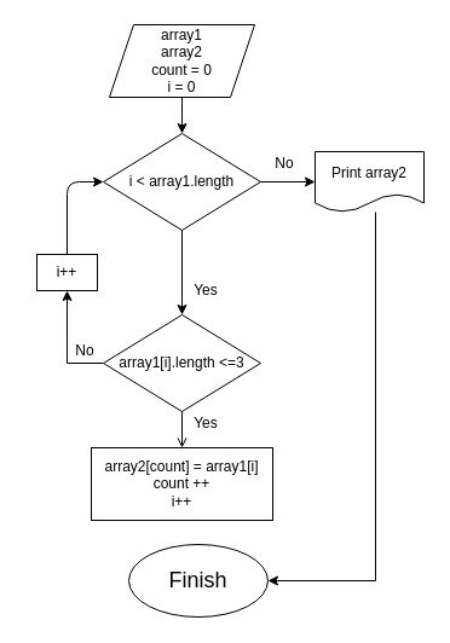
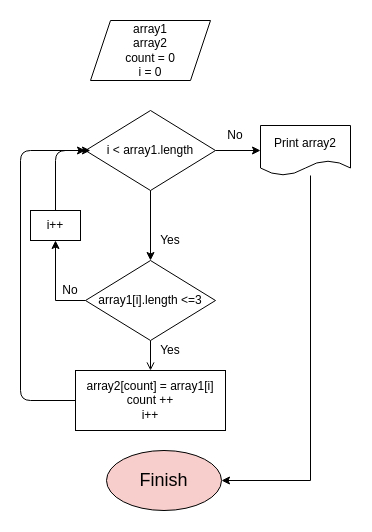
  <mxCell id="0" />
  <mxCell id="1" parent="0" />
- <mxCell id="2" value="" style="edgeStyle=orthogonalEdgeStyle;rounded=0;orthogonalLoop=1;jettySize=auto;html=1;" edge="1" parent="1" source="3" target="5"><mxGeometry relative="1" as="geometry" /></mxCell>
  <mxCell id="3" value="array1&lt;br&gt;array2&lt;br&gt;count = 0&lt;br&gt;i = 0" style="shape=parallelogram;perimeter=parallelogramPerimeter;whiteSpace=wrap;html=1;fixedSize=1;" vertex="1" parent="1"><mxGeometry x="90" y="20" width="120" height="60" as="geometry" /></mxCell>
  <mxCell id="4" value="" style="edgeStyle=orthogonalEdgeStyle;rounded=0;orthogonalLoop=1;jettySize=auto;html=1;" edge="1" parent="1" source="5" target="17"><mxGeometry relative="1" as="geometry" /></mxCell>
  <mxCell id="5" value="i &amp;lt; array1.length" style="rhombus;whiteSpace=wrap;html=1;" vertex="1" parent="1"><mxGeometry x="85" y="110" width="130" height="80" as="geometry" /></mxCell>
  <mxCell id="6" value="i++" style="whiteSpace=wrap;html=1;" vertex="1" parent="1"><mxGeometry x="30" y="210" width="50" height="30" as="geometry" /></mxCell>
  <mxCell id="7" value="" style="edgeStyle=orthogonalEdgeStyle;rounded=0;orthogonalLoop=1;jettySize=auto;html=1;endArrow=open;" edge="1" parent="1" source="9" target="10"><mxGeometry relative="1" as="geometry" /></mxCell>
  <mxCell id="8" value="" style="edgeStyle=orthogonalEdgeStyle;rounded=0;orthogonalLoop=1;jettySize=auto;html=1;" edge="1" parent="1" source="9" target="6"><mxGeometry relative="1" as="geometry"><Array as="points"><mxPoint x="55" y="300" /></Array></mxGeometry></mxCell>
  <mxCell id="9" value="array1[i].length &amp;lt;=3" style="rhombus;whiteSpace=wrap;html=1;" vertex="1" parent="1"><mxGeometry x="85" y="260" width="130" height="80" as="geometry" /></mxCell>
  <mxCell id="10" value="array2[count] = array1[i]&lt;br&gt;count ++&lt;br&gt;i++" style="whiteSpace=wrap;html=1;" vertex="1" parent="1"><mxGeometry x="75" y="370" width="150" height="60" as="geometry" /></mxCell>
+ <mxCell id="11" value="" style="endArrow=classic;html=1;exitX=0;exitY=0.5;exitDx=0;exitDy=0;entryX=0.038;entryY=0.5;entryDx=0;entryDy=0;entryPerimeter=0;" edge="1" parent="1" source="10" target="5"><mxGeometry width="50" height="50" relative="1" as="geometry"><mxPoint x="140" y="280" as="sourcePoint" /><mxPoint x="80" y="150" as="targetPoint" /><Array as="points"><mxPoint x="20" y="400" /><mxPoint x="20" y="150" /></Array></mxGeometry></mxCell>
  <mxCell id="12" value="Yes" style="text;html=1;strokeColor=none;fillColor=none;align=center;verticalAlign=middle;whiteSpace=wrap;rounded=0;" vertex="1" parent="1"><mxGeometry x="150" y="230" width="40" height="20" as="geometry" /></mxCell>
  <mxCell id="13" value="Yes" style="text;html=1;strokeColor=none;fillColor=none;align=center;verticalAlign=middle;whiteSpace=wrap;rounded=0;" vertex="1" parent="1"><mxGeometry x="150" y="340" width="40" height="20" as="geometry" /></mxCell>
  <mxCell id="14" value="No" style="text;html=1;strokeColor=none;fillColor=none;align=center;verticalAlign=middle;whiteSpace=wrap;rounded=0;" vertex="1" parent="1"><mxGeometry x="50" y="280" width="40" height="20" as="geometry" /></mxCell>
  <mxCell id="15" value="No" style="text;html=1;strokeColor=none;fillColor=none;align=center;verticalAlign=middle;whiteSpace=wrap;rounded=0;" vertex="1" parent="1"><mxGeometry x="215" y="125" width="40" height="20" as="geometry" /></mxCell>
  <mxCell id="16" value="" style="edgeStyle=orthogonalEdgeStyle;rounded=0;orthogonalLoop=1;jettySize=auto;html=1;" edge="1" parent="1" source="17" target="18"><mxGeometry relative="1" as="geometry"><Array as="points"><mxPoint x="310" y="480" /></Array></mxGeometry></mxCell>
  <mxCell id="17" value="Print array2" style="shape=document;whiteSpace=wrap;html=1;boundedLbl=1;" vertex="1" parent="1"><mxGeometry x="260" y="125" width="90" height="50" as="geometry" /></mxCell>
- <mxCell id="18" value="&lt;font style=&quot;font-size: 18px&quot;&gt;Finish&lt;/font&gt;" style="ellipse;whiteSpace=wrap;html=1;" vertex="1" parent="1"><mxGeometry x="106" y="450" width="115" height="60" as="geometry" /></mxCell>
+ <mxCell id="18" value="&lt;font style=&quot;font-size: 18px&quot;&gt;Finish&lt;/font&gt;" style="ellipse;whiteSpace=wrap;html=1;fillColor=#f8cecc;" vertex="1" parent="1"><mxGeometry x="106" y="450" width="115" height="60" as="geometry" /></mxCell>
  <mxCell id="19" value="" style="endArrow=classic;html=1;exitX=0.5;exitY=1;exitDx=0;exitDy=0;entryX=0.5;entryY=0;entryDx=0;entryDy=0;" edge="1" parent="1" source="5" target="9"><mxGeometry width="50" height="50" relative="1" as="geometry"><mxPoint x="140" y="270" as="sourcePoint" /><mxPoint x="190" y="220" as="targetPoint" /></mxGeometry></mxCell>
  <mxCell id="20" value="" style="endArrow=classic;html=1;exitX=0.5;exitY=0;exitDx=0;exitDy=0;entryX=0;entryY=0.5;entryDx=0;entryDy=0;" edge="1" parent="1" source="6" target="5"><mxGeometry width="50" height="50" relative="1" as="geometry"><mxPoint x="140" y="270" as="sourcePoint" /><mxPoint x="190" y="220" as="targetPoint" /><Array as="points"><mxPoint x="55" y="150" /></Array></mxGeometry></mxCell>
